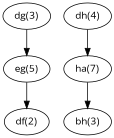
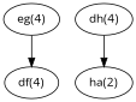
  digraph {
    fontname="Open Sans"
    node [fontname="Open Sans"]
    edge [fontname="Open Sans"]
-   n1 [label="df(2)"]
-   n2 [label="dg(3)"]
-   n3 [label="eg(5)"]
+   n1 [label="df(4)"]
+   n3 [label="eg(4)"]
    n4 [label="dh(4)"]
-   n5 [label="ha(7)"]
-   n6 [label="bh(3)"]
-   n2 -> n3
+   n5 [label="ha(2)"]
    n3 -> n1
    n4 -> n5
-   n5 -> n6
  }
